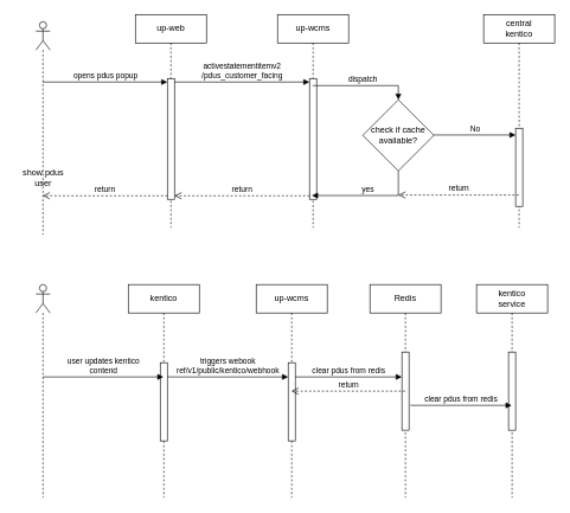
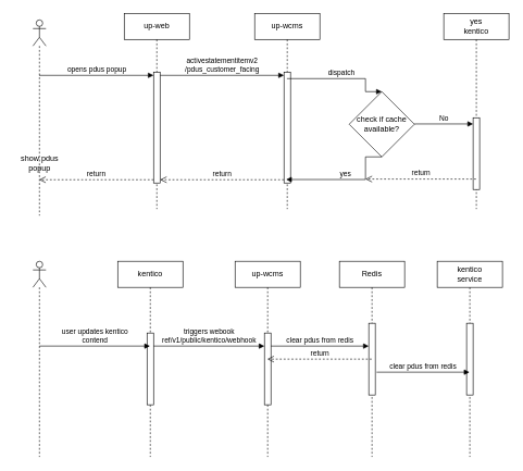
  <mxCell id="0" />
  <mxCell id="1" parent="0" />
  <mxCell id="2" value="" style="shape=umlLifeline;perimeter=lifelinePerimeter;whiteSpace=wrap;html=1;container=1;dropTarget=0;collapsible=0;recursiveResize=0;outlineConnect=0;portConstraint=eastwest;newEdgeStyle={&quot;curved&quot;:0,&quot;rounded&quot;:0};participant=umlActor;" vertex="1" parent="1"><mxGeometry x="50" y="30" width="20" height="300" as="geometry" /></mxCell>
  <mxCell id="3" value="up-web" style="shape=umlLifeline;perimeter=lifelinePerimeter;whiteSpace=wrap;html=1;container=1;dropTarget=0;collapsible=0;recursiveResize=0;outlineConnect=0;portConstraint=eastwest;newEdgeStyle={&quot;curved&quot;:0,&quot;rounded&quot;:0};" vertex="1" parent="1"><mxGeometry x="190" y="20" width="100" height="300" as="geometry" /></mxCell>
  <mxCell id="4" value="" style="html=1;points=[[0,0,0,0,5],[0,1,0,0,-5],[1,0,0,0,5],[1,1,0,0,-5]];perimeter=orthogonalPerimeter;outlineConnect=0;targetShapes=umlLifeline;portConstraint=eastwest;newEdgeStyle={&quot;curved&quot;:0,&quot;rounded&quot;:0};" vertex="1" parent="3"><mxGeometry x="45" y="90" width="10" height="170" as="geometry" /></mxCell>
  <mxCell id="5" value="up-wcms" style="shape=umlLifeline;perimeter=lifelinePerimeter;whiteSpace=wrap;html=1;container=1;dropTarget=0;collapsible=0;recursiveResize=0;outlineConnect=0;portConstraint=eastwest;newEdgeStyle={&quot;curved&quot;:0,&quot;rounded&quot;:0};" vertex="1" parent="1"><mxGeometry x="390" y="20" width="100" height="300" as="geometry" /></mxCell>
  <mxCell id="6" value="" style="html=1;points=[[0,0,0,0,5],[0,1,0,0,-5],[1,0,0,0,5],[1,1,0,0,-5]];perimeter=orthogonalPerimeter;outlineConnect=0;targetShapes=umlLifeline;portConstraint=eastwest;newEdgeStyle={&quot;curved&quot;:0,&quot;rounded&quot;:0};" vertex="1" parent="5"><mxGeometry x="45" y="90" width="10" height="170" as="geometry" /></mxCell>
- <mxCell id="7" value="central&lt;br&gt;kentico" style="shape=umlLifeline;perimeter=lifelinePerimeter;whiteSpace=wrap;html=1;container=1;dropTarget=0;collapsible=0;recursiveResize=0;outlineConnect=0;portConstraint=eastwest;newEdgeStyle={&quot;curved&quot;:0,&quot;rounded&quot;:0};" vertex="1" parent="1"><mxGeometry x="680" y="20" width="100" height="300" as="geometry" /></mxCell>
+ <mxCell id="7" value="yes&lt;br&gt;kentico" style="shape=umlLifeline;perimeter=lifelinePerimeter;whiteSpace=wrap;html=1;container=1;dropTarget=0;collapsible=0;recursiveResize=0;outlineConnect=0;portConstraint=eastwest;newEdgeStyle={&quot;curved&quot;:0,&quot;rounded&quot;:0};" vertex="1" parent="1"><mxGeometry x="680" y="20" width="100" height="300" as="geometry" /></mxCell>
  <mxCell id="8" value="" style="html=1;points=[[0,0,0,0,5],[0,1,0,0,-5],[1,0,0,0,5],[1,1,0,0,-5]];perimeter=orthogonalPerimeter;outlineConnect=0;targetShapes=umlLifeline;portConstraint=eastwest;newEdgeStyle={&quot;curved&quot;:0,&quot;rounded&quot;:0};" vertex="1" parent="7"><mxGeometry x="45" y="160" width="10" height="110" as="geometry" /></mxCell>
  <mxCell id="9" value="opens pdus popup" style="html=1;verticalAlign=bottom;endArrow=block;curved=0;rounded=0;entryX=0;entryY=0;entryDx=0;entryDy=5;" edge="1" target="4" parent="1" source="2"><mxGeometry relative="1" as="geometry"><mxPoint x="170" y="115" as="sourcePoint" /></mxGeometry></mxCell>
  <mxCell id="10" value="return" style="html=1;verticalAlign=bottom;endArrow=open;dashed=1;endSize=8;curved=0;rounded=0;exitX=0;exitY=1;exitDx=0;exitDy=-5;" edge="1" source="4" parent="1" target="2"><mxGeometry relative="1" as="geometry"><mxPoint x="170" y="185" as="targetPoint" /></mxGeometry></mxCell>
  <mxCell id="11" value="activestatementitemv2&lt;br&gt;/pdus_customer_facing" style="html=1;verticalAlign=bottom;endArrow=block;curved=0;rounded=0;entryX=0;entryY=0;entryDx=0;entryDy=5;" edge="1" target="6" parent="1" source="4"><mxGeometry relative="1" as="geometry"><mxPoint x="365" y="115" as="sourcePoint" /></mxGeometry></mxCell>
  <mxCell id="12" value="return" style="html=1;verticalAlign=bottom;endArrow=open;dashed=1;endSize=8;curved=0;rounded=0;exitX=0;exitY=1;exitDx=0;exitDy=-5;" edge="1" source="6" parent="1" target="4"><mxGeometry relative="1" as="geometry"><mxPoint x="365" y="185" as="targetPoint" /></mxGeometry></mxCell>
- <mxCell id="13" value="check if cache available?" style="strokeWidth=1;html=1;shape=mxgraph.flowchart.decision;whiteSpace=wrap;" vertex="1" parent="1"><mxGeometry x="510" y="140" width="100" height="100" as="geometry" /></mxCell>
+ <mxCell id="13" value="check if cache available?" style="strokeWidth=1;html=1;shape=mxgraph.flowchart.decision;whiteSpace=wrap;" vertex="1" parent="1"><mxGeometry x="535" y="140" width="100" height="100" as="geometry" /></mxCell>
  <mxCell id="14" value="dispatch" style="html=1;verticalAlign=bottom;endArrow=block;rounded=0;entryX=0.5;entryY=0;entryDx=0;entryDy=0;entryPerimeter=0;edgeStyle=orthogonalEdgeStyle;" edge="1" parent="1" source="5" target="13"><mxGeometry width="80" relative="1" as="geometry"><mxPoint x="450" y="110" as="sourcePoint" /><mxPoint x="540" y="120" as="targetPoint" /><Array as="points"><mxPoint x="560" y="120" /></Array></mxGeometry></mxCell>
  <mxCell id="15" value="No" style="html=1;verticalAlign=bottom;endArrow=block;curved=0;rounded=0;exitX=1;exitY=0.495;exitDx=0;exitDy=0;exitPerimeter=0;" edge="1" parent="1" source="13" target="8"><mxGeometry width="80" relative="1" as="geometry"><mxPoint x="620" y="189.5" as="sourcePoint" /><mxPoint x="700" y="189.5" as="targetPoint" /></mxGeometry></mxCell>
  <mxCell id="16" value="yes" style="html=1;verticalAlign=bottom;endArrow=block;rounded=0;exitX=0.5;exitY=1;exitDx=0;exitDy=0;exitPerimeter=0;entryX=0.483;entryY=0.849;entryDx=0;entryDy=0;entryPerimeter=0;edgeStyle=orthogonalEdgeStyle;" edge="1" parent="1" source="13" target="5"><mxGeometry width="80" relative="1" as="geometry"><mxPoint x="360" y="160" as="sourcePoint" /><mxPoint x="470" y="250" as="targetPoint" /><Array as="points"><mxPoint x="560" y="275" /></Array></mxGeometry></mxCell>
  <mxCell id="17" value="return" style="html=1;verticalAlign=bottom;endArrow=open;dashed=1;endSize=8;curved=0;rounded=0;" edge="1" parent="1"><mxGeometry relative="1" as="geometry"><mxPoint x="729.5" y="274" as="sourcePoint" /><mxPoint x="560" y="274" as="targetPoint" /></mxGeometry></mxCell>
- <mxCell id="18" value="show pdus&lt;br&gt;user" style="text;html=1;align=center;verticalAlign=middle;resizable=0;points=[];autosize=1;strokeColor=none;fillColor=none;" vertex="1" parent="1"><mxGeometry x="20" y="230" width="80" height="40" as="geometry" /></mxCell>
+ <mxCell id="18" value="show pdus&lt;br&gt;popup" style="text;html=1;align=center;verticalAlign=middle;resizable=0;points=[];autosize=1;strokeColor=none;fillColor=none;" vertex="1" parent="1"><mxGeometry x="20" y="230" width="80" height="40" as="geometry" /></mxCell>
  <mxCell id="19" value="up-wcms" style="shape=umlLifeline;perimeter=lifelinePerimeter;whiteSpace=wrap;html=1;container=1;dropTarget=0;collapsible=0;recursiveResize=0;outlineConnect=0;portConstraint=eastwest;newEdgeStyle={&quot;curved&quot;:0,&quot;rounded&quot;:0};" vertex="1" parent="1"><mxGeometry x="360" y="400" width="100" height="300" as="geometry" /></mxCell>
  <mxCell id="20" value="" style="html=1;points=[[0,0,0,0,5],[0,1,0,0,-5],[1,0,0,0,5],[1,1,0,0,-5]];perimeter=orthogonalPerimeter;outlineConnect=0;targetShapes=umlLifeline;portConstraint=eastwest;newEdgeStyle={&quot;curved&quot;:0,&quot;rounded&quot;:0};" vertex="1" parent="19"><mxGeometry x="45" y="110" width="10" height="110" as="geometry" /></mxCell>
  <mxCell id="21" value="kentico&lt;br&gt;service" style="shape=umlLifeline;perimeter=lifelinePerimeter;whiteSpace=wrap;html=1;container=1;dropTarget=0;collapsible=0;recursiveResize=0;outlineConnect=0;portConstraint=eastwest;newEdgeStyle={&quot;curved&quot;:0,&quot;rounded&quot;:0};" vertex="1" parent="1"><mxGeometry x="670" y="400" width="100" height="300" as="geometry" /></mxCell>
  <mxCell id="22" value="" style="html=1;points=[[0,0,0,0,5],[0,1,0,0,-5],[1,0,0,0,5],[1,1,0,0,-5]];perimeter=orthogonalPerimeter;outlineConnect=0;targetShapes=umlLifeline;portConstraint=eastwest;newEdgeStyle={&quot;curved&quot;:0,&quot;rounded&quot;:0};" vertex="1" parent="21"><mxGeometry x="45" y="95" width="10" height="110" as="geometry" /></mxCell>
  <mxCell id="23" value="kentico&lt;br&gt;" style="shape=umlLifeline;perimeter=lifelinePerimeter;whiteSpace=wrap;html=1;container=1;dropTarget=0;collapsible=0;recursiveResize=0;outlineConnect=0;portConstraint=eastwest;newEdgeStyle={&quot;curved&quot;:0,&quot;rounded&quot;:0};" vertex="1" parent="1"><mxGeometry x="180" y="400" width="100" height="300" as="geometry" /></mxCell>
  <mxCell id="24" value="" style="html=1;points=[[0,0,0,0,5],[0,1,0,0,-5],[1,0,0,0,5],[1,1,0,0,-5]];perimeter=orthogonalPerimeter;outlineConnect=0;targetShapes=umlLifeline;portConstraint=eastwest;newEdgeStyle={&quot;curved&quot;:0,&quot;rounded&quot;:0};" vertex="1" parent="23"><mxGeometry x="45" y="110" width="10" height="110" as="geometry" /></mxCell>
  <mxCell id="25" value="" style="shape=umlLifeline;perimeter=lifelinePerimeter;whiteSpace=wrap;html=1;container=1;dropTarget=0;collapsible=0;recursiveResize=0;outlineConnect=0;portConstraint=eastwest;newEdgeStyle={&quot;curved&quot;:0,&quot;rounded&quot;:0};participant=umlActor;" vertex="1" parent="1"><mxGeometry x="50" y="400" width="20" height="300" as="geometry" /></mxCell>
  <mxCell id="26" value="user updates kentico&lt;br&gt;contend" style="html=1;verticalAlign=bottom;endArrow=block;curved=0;rounded=0;" edge="1" parent="1" target="23"><mxGeometry width="80" relative="1" as="geometry"><mxPoint x="60" y="530" as="sourcePoint" /><mxPoint x="140" y="530" as="targetPoint" /></mxGeometry></mxCell>
  <mxCell id="27" value="triggers webook&lt;br&gt;ref/v1/public/kentico/webhook" style="html=1;verticalAlign=bottom;endArrow=block;curved=0;rounded=0;" edge="1" parent="1" target="20"><mxGeometry width="80" relative="1" as="geometry"><mxPoint x="235" y="530" as="sourcePoint" /><mxPoint x="405" y="530" as="targetPoint" /></mxGeometry></mxCell>
  <mxCell id="28" value="clear pdus from redis" style="html=1;verticalAlign=bottom;endArrow=block;curved=0;rounded=0;" edge="1" parent="1" target="30"><mxGeometry width="80" relative="1" as="geometry"><mxPoint x="415" y="530.02" as="sourcePoint" /><mxPoint x="550" y="530" as="targetPoint" /></mxGeometry></mxCell>
  <mxCell id="29" value="Redis" style="shape=umlLifeline;perimeter=lifelinePerimeter;whiteSpace=wrap;html=1;container=1;dropTarget=0;collapsible=0;recursiveResize=0;outlineConnect=0;portConstraint=eastwest;newEdgeStyle={&quot;curved&quot;:0,&quot;rounded&quot;:0};" vertex="1" parent="1"><mxGeometry x="520" y="400" width="100" height="300" as="geometry" /></mxCell>
  <mxCell id="30" value="" style="html=1;points=[[0,0,0,0,5],[0,1,0,0,-5],[1,0,0,0,5],[1,1,0,0,-5]];perimeter=orthogonalPerimeter;outlineConnect=0;targetShapes=umlLifeline;portConstraint=eastwest;newEdgeStyle={&quot;curved&quot;:0,&quot;rounded&quot;:0};" vertex="1" parent="29"><mxGeometry x="45" y="95" width="10" height="110" as="geometry" /></mxCell>
  <mxCell id="31" value="clear pdus from redis" style="html=1;verticalAlign=bottom;endArrow=block;curved=0;rounded=0;exitX=1.2;exitY=0.301;exitDx=0;exitDy=0;exitPerimeter=0;" edge="1" parent="1"><mxGeometry width="80" relative="1" as="geometry"><mxPoint x="577" y="570" as="sourcePoint" /><mxPoint x="719.5" y="570" as="targetPoint" /></mxGeometry></mxCell>
  <mxCell id="32" value="return" style="html=1;verticalAlign=bottom;endArrow=open;dashed=1;endSize=8;curved=0;rounded=0;" edge="1" parent="1" source="29" target="19"><mxGeometry relative="1" as="geometry"><mxPoint x="420" y="570" as="targetPoint" /><mxPoint x="610" y="570" as="sourcePoint" /></mxGeometry></mxCell>
